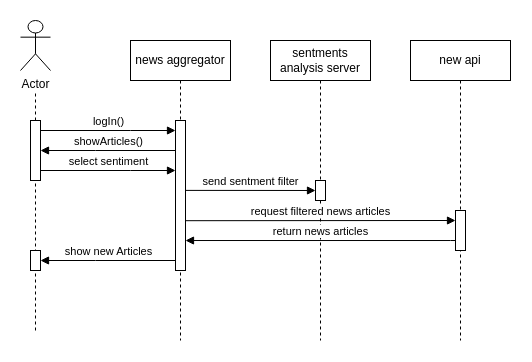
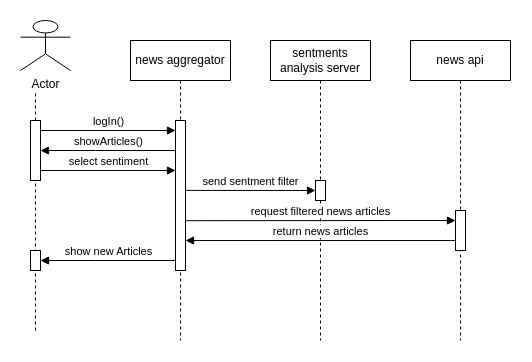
  <mxCell id="0" />
  <mxCell id="1" parent="0" />
  <mxCell id="2" value="news aggregator" style="shape=umlLifeline;perimeter=lifelinePerimeter;whiteSpace=wrap;html=1;container=0;dropTarget=0;collapsible=0;recursiveResize=0;outlineConnect=0;portConstraint=eastwest;newEdgeStyle={&quot;edgeStyle&quot;:&quot;elbowEdgeStyle&quot;,&quot;elbow&quot;:&quot;vertical&quot;,&quot;curved&quot;:0,&quot;rounded&quot;:0};" vertex="1" parent="1"><mxGeometry x="130" y="40" width="100" height="300" as="geometry" /></mxCell>
  <mxCell id="3" value="" style="html=1;points=[];perimeter=orthogonalPerimeter;outlineConnect=0;targetShapes=umlLifeline;portConstraint=eastwest;newEdgeStyle={&quot;edgeStyle&quot;:&quot;elbowEdgeStyle&quot;,&quot;elbow&quot;:&quot;vertical&quot;,&quot;curved&quot;:0,&quot;rounded&quot;:0};" vertex="1" parent="2"><mxGeometry x="45" y="80" width="10" height="150" as="geometry" /></mxCell>
  <mxCell id="4" value="logIn()" style="html=1;verticalAlign=bottom;endArrow=block;edgeStyle=elbowEdgeStyle;elbow=vertical;curved=0;rounded=0;" edge="1" parent="1" target="3"><mxGeometry relative="1" as="geometry"><mxPoint x="40" y="130" as="sourcePoint" /><Array as="points"><mxPoint x="130" y="130" /></Array></mxGeometry></mxCell>
- <mxCell id="5" value="Actor" style="shape=umlActor;verticalLabelPosition=bottom;verticalAlign=top;html=1;outlineConnect=0;" vertex="1" parent="1"><mxGeometry x="20" y="20" width="30" height="50" as="geometry" /></mxCell>
+ <mxCell id="5" value="Actor" style="shape=umlActor;verticalLabelPosition=bottom;verticalAlign=top;html=1;outlineConnect=0;" vertex="1" parent="1"><mxGeometry x="20" y="20" width="50" height="50" as="geometry" /></mxCell>
  <mxCell id="6" value="" style="endArrow=none;dashed=1;html=1;rounded=0;" edge="1" parent="1"><mxGeometry width="50" height="50" relative="1" as="geometry"><mxPoint x="35" y="330" as="sourcePoint" /><mxPoint x="35" y="90" as="targetPoint" /></mxGeometry></mxCell>
  <mxCell id="7" value="sentments analysis server" style="shape=umlLifeline;perimeter=lifelinePerimeter;whiteSpace=wrap;html=1;container=0;dropTarget=0;collapsible=0;recursiveResize=0;outlineConnect=0;portConstraint=eastwest;newEdgeStyle={&quot;edgeStyle&quot;:&quot;elbowEdgeStyle&quot;,&quot;elbow&quot;:&quot;vertical&quot;,&quot;curved&quot;:0,&quot;rounded&quot;:0};" vertex="1" parent="1"><mxGeometry x="270" y="40" width="100" height="300" as="geometry" /></mxCell>
  <mxCell id="8" value="" style="html=1;points=[];perimeter=orthogonalPerimeter;outlineConnect=0;targetShapes=umlLifeline;portConstraint=eastwest;newEdgeStyle={&quot;edgeStyle&quot;:&quot;elbowEdgeStyle&quot;,&quot;elbow&quot;:&quot;vertical&quot;,&quot;curved&quot;:0,&quot;rounded&quot;:0};" vertex="1" parent="7"><mxGeometry x="45" y="140" width="10" height="20" as="geometry" /></mxCell>
- <mxCell id="9" value="new api" style="shape=umlLifeline;perimeter=lifelinePerimeter;whiteSpace=wrap;html=1;container=0;dropTarget=0;collapsible=0;recursiveResize=0;outlineConnect=0;portConstraint=eastwest;newEdgeStyle={&quot;edgeStyle&quot;:&quot;elbowEdgeStyle&quot;,&quot;elbow&quot;:&quot;vertical&quot;,&quot;curved&quot;:0,&quot;rounded&quot;:0};" vertex="1" parent="1"><mxGeometry x="410" y="40" width="100" height="300" as="geometry" /></mxCell>
+ <mxCell id="9" value="news api" style="shape=umlLifeline;perimeter=lifelinePerimeter;whiteSpace=wrap;html=1;container=0;dropTarget=0;collapsible=0;recursiveResize=0;outlineConnect=0;portConstraint=eastwest;newEdgeStyle={&quot;edgeStyle&quot;:&quot;elbowEdgeStyle&quot;,&quot;elbow&quot;:&quot;vertical&quot;,&quot;curved&quot;:0,&quot;rounded&quot;:0};" vertex="1" parent="1"><mxGeometry x="410" y="40" width="100" height="300" as="geometry" /></mxCell>
  <mxCell id="10" value="" style="html=1;points=[];perimeter=orthogonalPerimeter;outlineConnect=0;targetShapes=umlLifeline;portConstraint=eastwest;newEdgeStyle={&quot;edgeStyle&quot;:&quot;elbowEdgeStyle&quot;,&quot;elbow&quot;:&quot;vertical&quot;,&quot;curved&quot;:0,&quot;rounded&quot;:0};" vertex="1" parent="9"><mxGeometry x="45" y="170" width="10" height="40" as="geometry" /></mxCell>
  <mxCell id="11" value="" style="html=1;points=[];perimeter=orthogonalPerimeter;outlineConnect=0;targetShapes=umlLifeline;portConstraint=eastwest;newEdgeStyle={&quot;edgeStyle&quot;:&quot;elbowEdgeStyle&quot;,&quot;elbow&quot;:&quot;vertical&quot;,&quot;curved&quot;:0,&quot;rounded&quot;:0};" vertex="1" parent="1"><mxGeometry x="30" y="120" width="10" height="60" as="geometry" /></mxCell>
  <mxCell id="12" value="showArticles()" style="html=1;verticalAlign=bottom;endArrow=block;edgeStyle=elbowEdgeStyle;elbow=vertical;curved=0;rounded=0;" edge="1" parent="1"><mxGeometry x="-0.003" relative="1" as="geometry"><mxPoint x="175" y="150" as="sourcePoint" /><Array as="points"><mxPoint x="95" y="150" /></Array><mxPoint x="40" y="150" as="targetPoint" /><mxPoint as="offset" /></mxGeometry></mxCell>
  <mxCell id="13" value="select sentiment" style="html=1;verticalAlign=bottom;endArrow=block;edgeStyle=elbowEdgeStyle;elbow=vertical;curved=0;rounded=0;" edge="1" parent="1"><mxGeometry relative="1" as="geometry"><mxPoint x="40" y="170" as="sourcePoint" /><Array as="points"><mxPoint x="130" y="170" /></Array><mxPoint x="175" y="170" as="targetPoint" /></mxGeometry></mxCell>
  <mxCell id="14" value="send sentment filter" style="html=1;verticalAlign=bottom;endArrow=block;edgeStyle=elbowEdgeStyle;elbow=vertical;curved=0;rounded=0;" edge="1" parent="1"><mxGeometry x="0.001" relative="1" as="geometry"><mxPoint x="185" y="189.901" as="sourcePoint" /><Array as="points" /><mxPoint x="315" y="189.901" as="targetPoint" /><mxPoint as="offset" /></mxGeometry></mxCell>
  <mxCell id="15" value="request filtered news articles" style="html=1;verticalAlign=bottom;endArrow=block;edgeStyle=elbowEdgeStyle;elbow=vertical;curved=0;rounded=0;" edge="1" parent="1"><mxGeometry x="0.001" relative="1" as="geometry"><mxPoint x="185" y="220.191" as="sourcePoint" /><Array as="points" /><mxPoint x="455" y="220.191" as="targetPoint" /><mxPoint as="offset" /></mxGeometry></mxCell>
  <mxCell id="16" value="return news articles" style="html=1;verticalAlign=bottom;endArrow=block;edgeStyle=elbowEdgeStyle;elbow=horizontal;curved=0;rounded=0;" edge="1" parent="1"><mxGeometry x="0.001" relative="1" as="geometry"><mxPoint x="455" y="240.03" as="sourcePoint" /><Array as="points"><mxPoint x="450" y="240.03" /></Array><mxPoint x="185" y="240.03" as="targetPoint" /><mxPoint as="offset" /></mxGeometry></mxCell>
  <mxCell id="17" value="" style="html=1;points=[];perimeter=orthogonalPerimeter;outlineConnect=0;targetShapes=umlLifeline;portConstraint=eastwest;newEdgeStyle={&quot;edgeStyle&quot;:&quot;elbowEdgeStyle&quot;,&quot;elbow&quot;:&quot;vertical&quot;,&quot;curved&quot;:0,&quot;rounded&quot;:0};" vertex="1" parent="1"><mxGeometry x="30" y="250" width="10" height="20" as="geometry" /></mxCell>
  <mxCell id="18" value="show new Articles" style="html=1;verticalAlign=bottom;endArrow=block;edgeStyle=elbowEdgeStyle;elbow=vertical;curved=0;rounded=0;" edge="1" parent="1"><mxGeometry x="-0.003" relative="1" as="geometry"><mxPoint x="175" y="260" as="sourcePoint" /><Array as="points"><mxPoint x="95" y="260" /></Array><mxPoint x="40" y="260" as="targetPoint" /><mxPoint as="offset" /></mxGeometry></mxCell>
